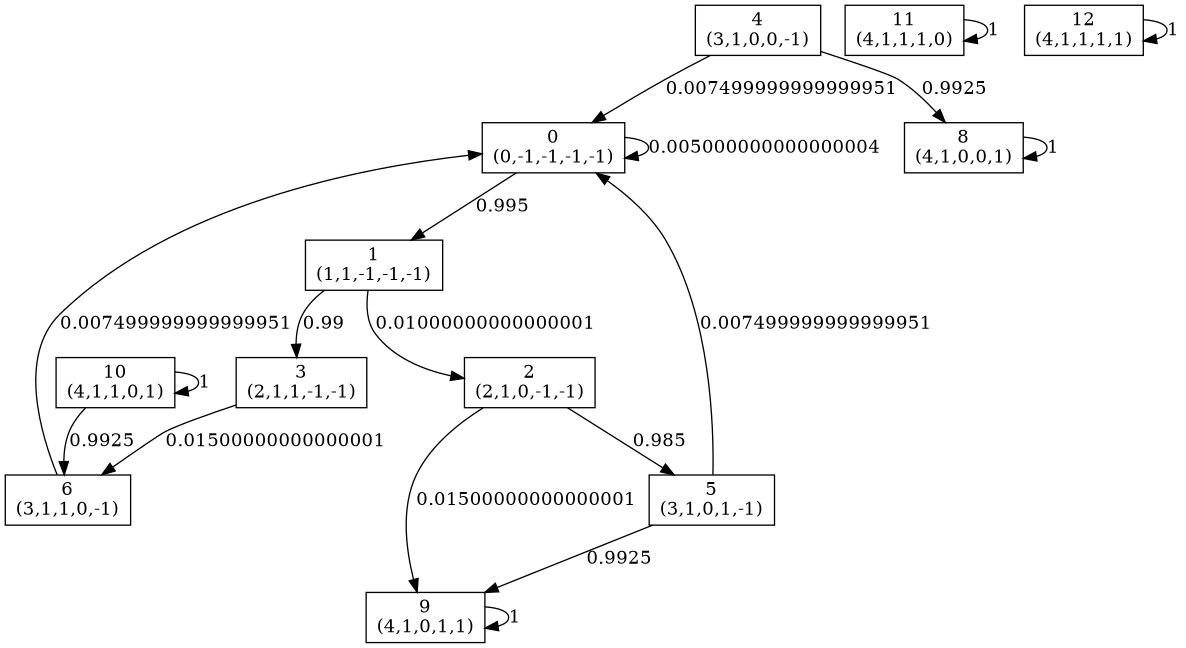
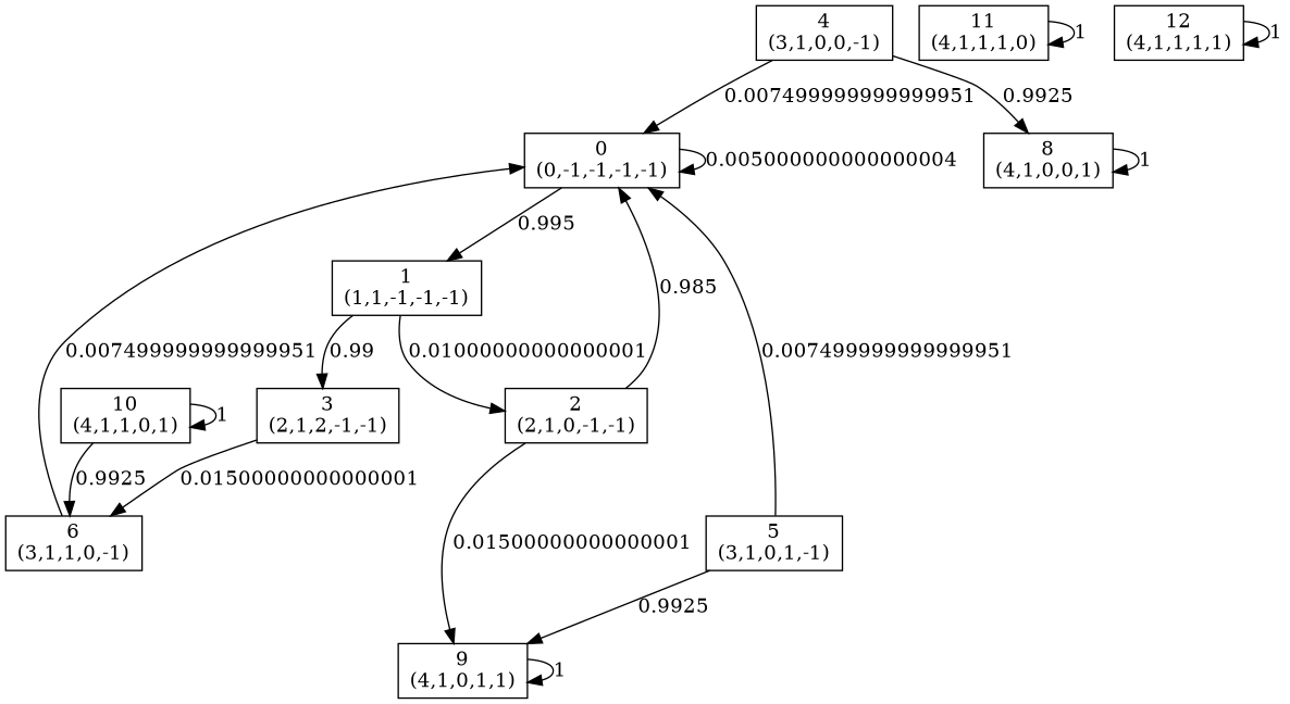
  digraph {
    node [shape=box]
    n1 [label="0\n(0,-1,-1,-1,-1)"]
    n2 [label="1\n(1,1,-1,-1,-1)"]
    n3 [label="2\n(2,1,0,-1,-1)"]
-   n4 [label="3\n(2,1,1,-1,-1)"]
+   n4 [label="3\n(2,1,2,-1,-1)"]
    n5 [label="5\n(3,1,0,1,-1)"]
    n6 [label="9\n(4,1,0,1,1)"]
    n7 [label="6\n(3,1,1,0,-1)"]
    n8 [label="4\n(3,1,0,0,-1)"]
    n9 [label="8\n(4,1,0,0,1)"]
    n10 [label="10\n(4,1,1,0,1)"]
    n11 [label="11\n(4,1,1,1,0)"]
    n12 [label="12\n(4,1,1,1,1)"]
    n1 -> n1 [label=0.005000000000000004]
    n1 -> n2 [label=0.995]
    n2 -> n3 [label=0.01000000000000001]
    n2 -> n4 [label=0.99]
-   n3 -> n5 [label=0.985]
+   n3 -> n1 [label=0.985]
    n3 -> n6 [label=0.01500000000000001]
    n4 -> n7 [label=0.01500000000000001]
    n5 -> n1 [label=0.007499999999999951]
    n5 -> n6 [label=0.9925]
    n6 -> n6 [label=1]
    n7 -> n1 [label=0.007499999999999951]
    n8 -> n1 [label=0.007499999999999951]
    n8 -> n9 [label=0.9925]
    n9 -> n9 [label=1]
    n10 -> n7 [label=0.9925]
    n10 -> n10 [label=1]
    n11 -> n11 [label=1]
    n12 -> n12 [label=1]
  }
